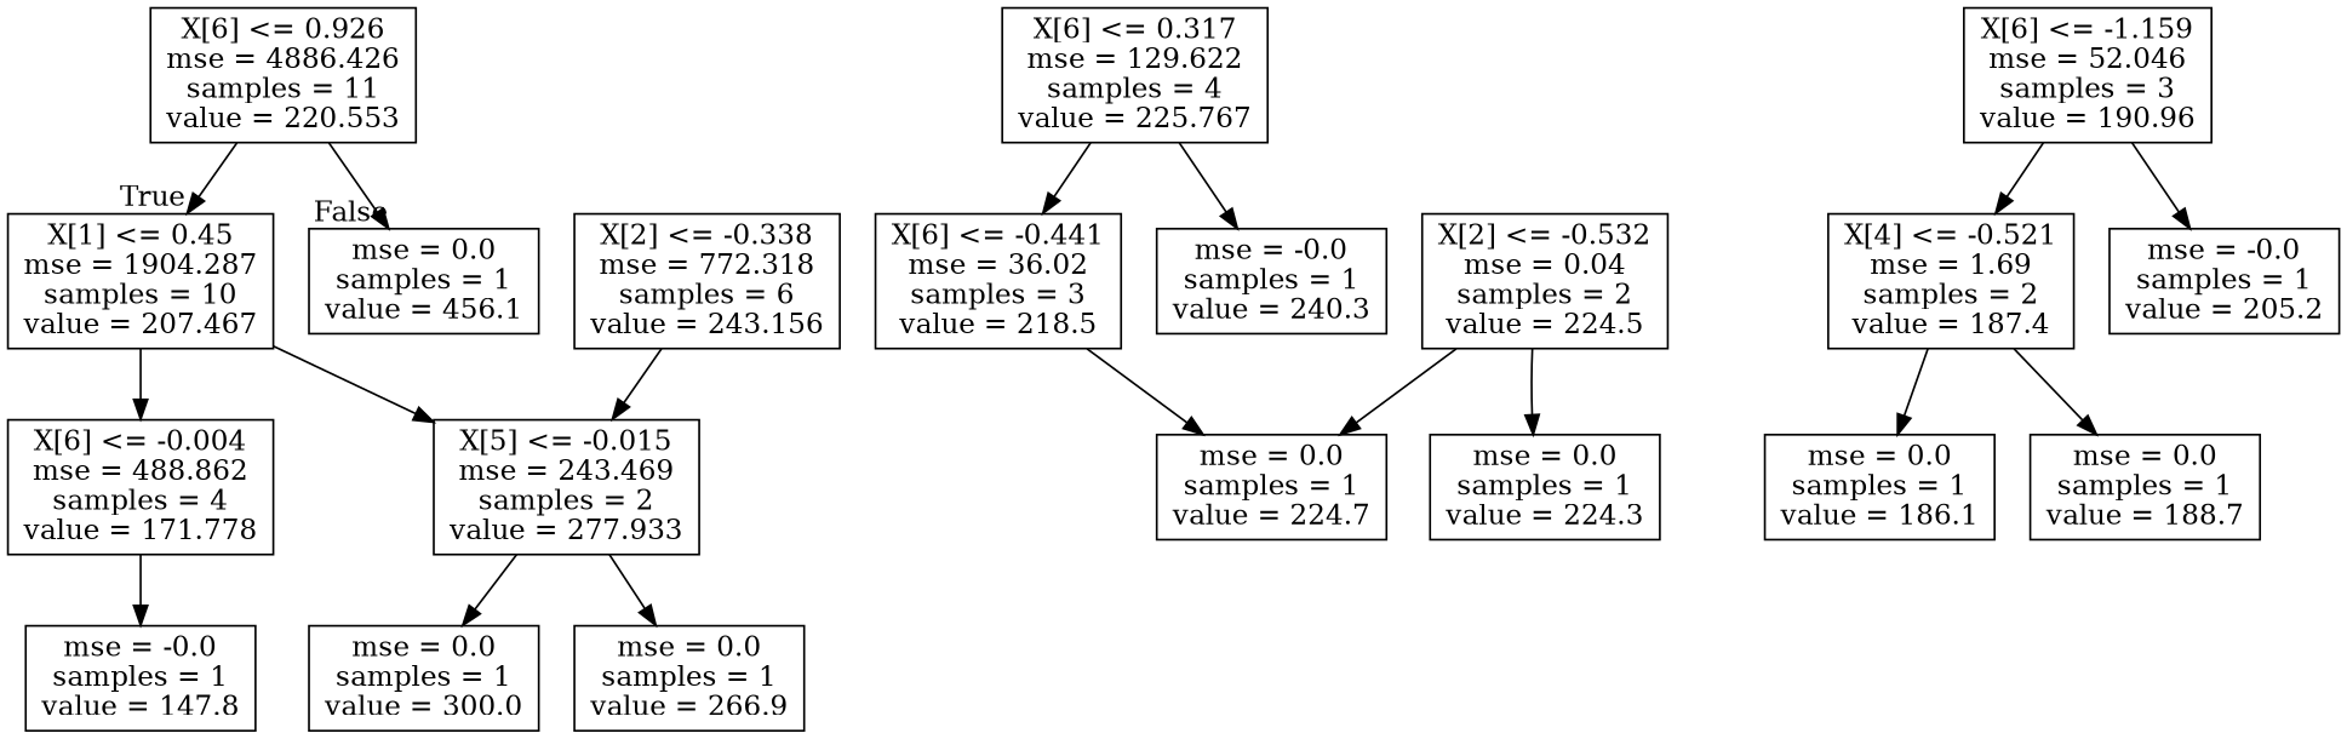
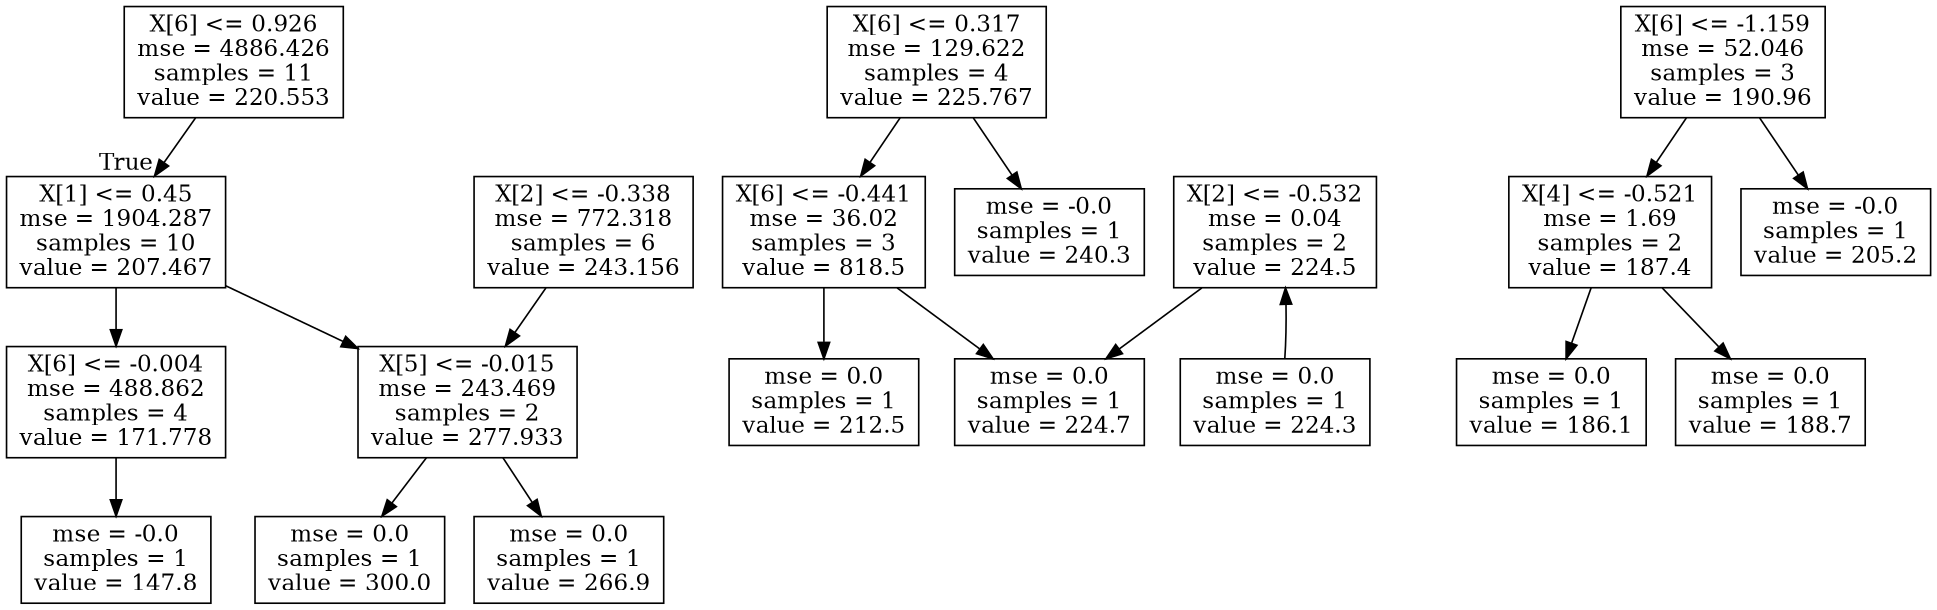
  digraph {
    node [shape=box]
    n1 [label="X[6] <= 0.926\nmse = 4886.426\nsamples = 11\nvalue = 220.553"]
    n2 [label="X[1] <= 0.45\nmse = 1904.287\nsamples = 10\nvalue = 207.467"]
-   n3 [label="mse = 0.0\nsamples = 1\nvalue = 456.1"]
    n4 [label="X[6] <= -0.004\nmse = 488.862\nsamples = 4\nvalue = 171.778"]
    n5 [label="X[5] <= -0.015\nmse = 243.469\nsamples = 2\nvalue = 277.933"]
    n6 [label="X[2] <= -0.338\nmse = 772.318\nsamples = 6\nvalue = 243.156"]
    n7 [label="mse = -0.0\nsamples = 1\nvalue = 147.8"]
    n8 [label="X[6] <= 0.317\nmse = 129.622\nsamples = 4\nvalue = 225.767"]
-   n9 [label="X[6] <= -0.441\nmse = 36.02\nsamples = 3\nvalue = 218.5"]
+   n9 [label="X[6] <= -0.441\nmse = 36.02\nsamples = 3\nvalue = 818.5"]
    n10 [label="mse = -0.0\nsamples = 1\nvalue = 240.3"]
    n11 [label="mse = 0.0\nsamples = 1\nvalue = 300.0"]
    n12 [label="mse = 0.0\nsamples = 1\nvalue = 266.9"]
+   n13 [label="mse = 0.0\nsamples = 1\nvalue = 212.5"]
    n14 [label="mse = 0.0\nsamples = 1\nvalue = 224.7"]
    n15 [label="X[2] <= -0.532\nmse = 0.04\nsamples = 2\nvalue = 224.5"]
    n16 [label="mse = 0.0\nsamples = 1\nvalue = 224.3"]
    n17 [label="X[6] <= -1.159\nmse = 52.046\nsamples = 3\nvalue = 190.96"]
    n18 [label="X[4] <= -0.521\nmse = 1.69\nsamples = 2\nvalue = 187.4"]
    n19 [label="mse = -0.0\nsamples = 1\nvalue = 205.2"]
    n20 [label="mse = 0.0\nsamples = 1\nvalue = 186.1"]
    n21 [label="mse = 0.0\nsamples = 1\nvalue = 188.7"]
    n1 -> n2 [headlabel=True labelangle=45 labeldistance=2.5]
-   n1 -> n3 [headlabel=False labelangle=-45 labeldistance=2.5]
    n2 -> n4
    n2 -> n5
    n4 -> n7
    n5 -> n11
    n5 -> n12
    n6 -> n5
    n8 -> n9
    n8 -> n10
+   n9 -> n13
    n9 -> n14
    n15 -> n14
-   n15 -> n16
+   n16 -> n15
    n17 -> n18
    n17 -> n19
    n18 -> n20
    n18 -> n21
  }
